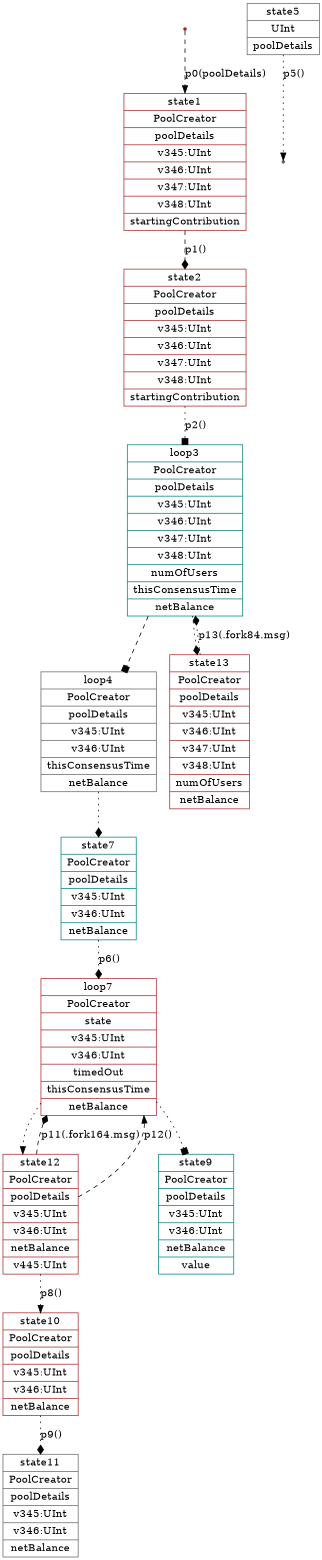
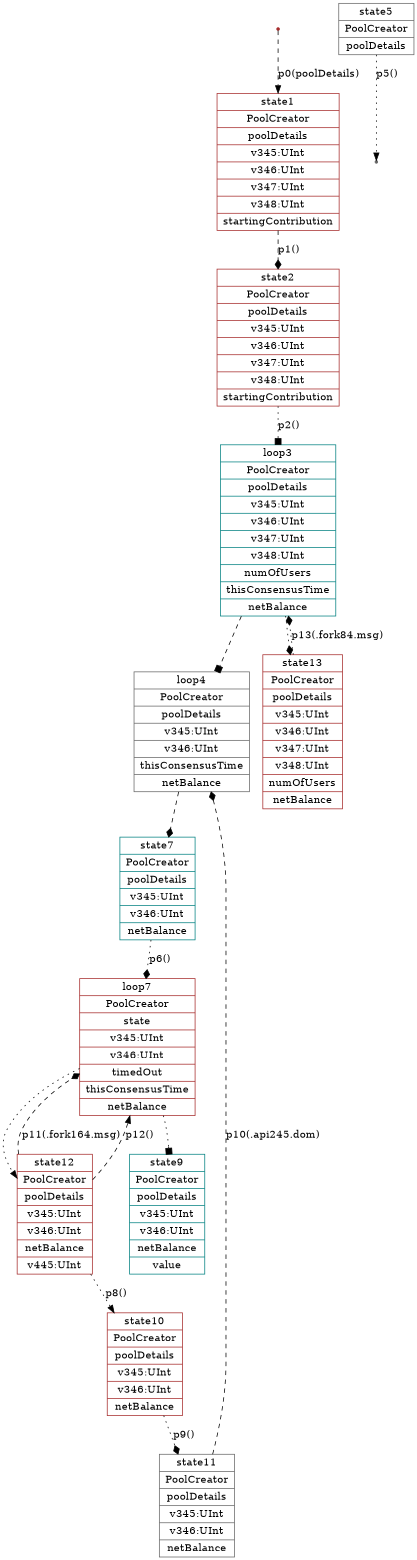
  digraph {
    node [color=brown shape=record]
    edge [arrowhead=diamond style=dotted]
    n1 [color=teal label="{loop3|PoolCreator|poolDetails|v345:UInt|v346:UInt|v347:UInt|v348:UInt|numOfUsers|thisConsensusTime|netBalance}"]
    n2 [color=gray40 label="{loop4|PoolCreator|poolDetails|v345:UInt|v346:UInt|thisConsensusTime|netBalance}"]
    n3 [label="{state13|PoolCreator|poolDetails|v345:UInt|v346:UInt|v347:UInt|v348:UInt|numOfUsers|netBalance}"]
    n4 [color=teal label="{state7|PoolCreator|poolDetails|v345:UInt|v346:UInt|netBalance}"]
    n5 [label="{loop7|PoolCreator|state|v345:UInt|v346:UInt|timedOut|thisConsensusTime|netBalance}"]
    n6 [label="{state12|PoolCreator|poolDetails|v345:UInt|v346:UInt|netBalance|v445:UInt}"]
    n7 [color=teal label="{state9|PoolCreator|poolDetails|v345:UInt|v346:UInt|netBalance|value}"]
    n8 [label="{state10|PoolCreator|poolDetails|v345:UInt|v346:UInt|netBalance}"]
    state0 [shape=point]
    n10 [label="{state1|PoolCreator|poolDetails|v345:UInt|v346:UInt|v347:UInt|v348:UInt|startingContribution}"]
    n11 [label="{state2|PoolCreator|poolDetails|v345:UInt|v346:UInt|v347:UInt|v348:UInt|startingContribution}"]
    n12 [color=gray40 label="{state11|PoolCreator|poolDetails|v345:UInt|v346:UInt|netBalance}"]
-   n13 [color=gray40 label="{state5|UInt|poolDetails}"]
+   n13 [color=gray40 label="{state5|PoolCreator|poolDetails}"]
    state6 [color=gray40 shape=point]
    n1 -> n2 [arrowhead=box style=dashed]
    n1 -> n3
-   n2 -> n4
+   n2 -> n4 [style=dashed]
    n3 -> n1 [label="p13(.fork84.msg)"]
    n4 -> n5 [label="p6()"]
    n5 -> n6 [arrowhead=normal]
    n5 -> n7 [arrowhead=box]
    n6 -> n5 [label="p11(.fork164.msg)" style=dashed]
    n6 -> n5 [arrowhead=normal label="p12()" style=dashed]
    n6 -> n8 [arrowhead=normal label="p8()"]
    n8 -> n12 [label="p9()"]
    state0 -> n10 [arrowhead=normal label="p0(poolDetails)" style=dashed]
    n10 -> n11 [label="p1()" style=dashed]
    n11 -> n1 [arrowhead=box label="p2()"]
+   n12 -> n2 [label="p10(.api245.dom)" style=dashed]
    n13 -> state6 [arrowhead=normal label="p5()"]
  }
